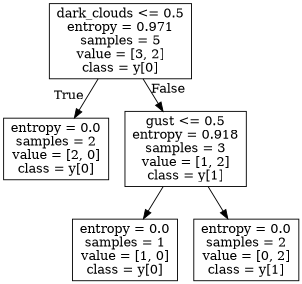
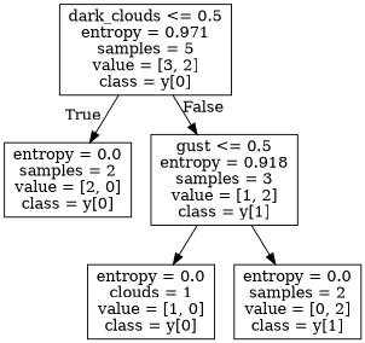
  digraph {
    node [shape=box]
    edge [style=solid]
    n1 [label="dark_clouds <= 0.5\nentropy = 0.971\nsamples = 5\nvalue = [3, 2]\nclass = y[0]"]
    n2 [label="entropy = 0.0\nsamples = 2\nvalue = [2, 0]\nclass = y[0]"]
    n3 [label="gust <= 0.5\nentropy = 0.918\nsamples = 3\nvalue = [1, 2]\nclass = y[1]"]
-   n4 [label="entropy = 0.0\nsamples = 1\nvalue = [1, 0]\nclass = y[0]"]
+   n4 [label="entropy = 0.0\nclouds = 1\nvalue = [1, 0]\nclass = y[0]"]
    n5 [label="entropy = 0.0\nsamples = 2\nvalue = [0, 2]\nclass = y[1]"]
    n1 -> n2 [headlabel=True labelangle=45 labeldistance=2.5]
    n1 -> n3 [headlabel=False labelangle=-45 labeldistance=2.5]
    n3 -> n4
    n3 -> n5
  }
